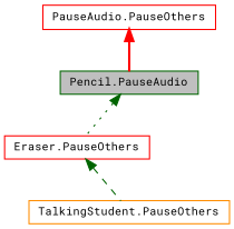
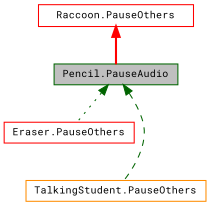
  digraph {
    fontname="Roboto Mono"
    rankdir=TB
    node [color=red fillcolor=white fontname="Roboto Mono" fontsize=10 shape=record style=filled]
    edge [color=darkgreen dir=back fontname="Roboto Mono" fontsize=10 labelfontname=Helvetica labelfontsize=10]
    n1 [color=darkgreen fillcolor=grey75 fontcolor=black height=0.2 label="Pencil.PauseAudio" width=0.4]
    n2 [height=0.2 label="Eraser.PauseOthers" width=0.4]
    n3 [color=darkorange height=0.2 label="TalkingStudent.PauseOthers" width=0.4]
-   n4 [height=0.2 label="PauseAudio.PauseOthers" width=0.4]
+   n4 [height=0.2 label="Raccoon.PauseOthers" width=0.4]
    n1 -> n2 [style=dotted]
-   n2 -> n3 [style=dashed]
+   n1 -> n3 [style=dashed]
    n4 -> n1 [color=red style=bold]
  }
